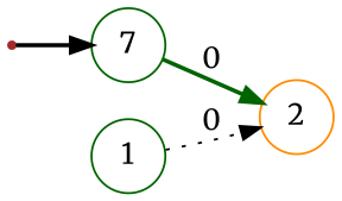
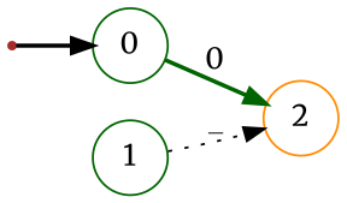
  digraph {
    fontname=Merriweather
    rankdir=LR
    node [color=darkgreen fontname=Merriweather shape=circle]
    edge [color=black fontname=Merriweather style=bold]
    inic [color=brown shape=point]
-   0 [label=7]
+   0
    2 [color=darkorange]
    1
    inic -> 0
    0 -> 2 [color=darkgreen label=0]
-   1 -> 2 [label=0 style=dotted]
+   1 -> 2 [label=_ style=dotted]
  }
